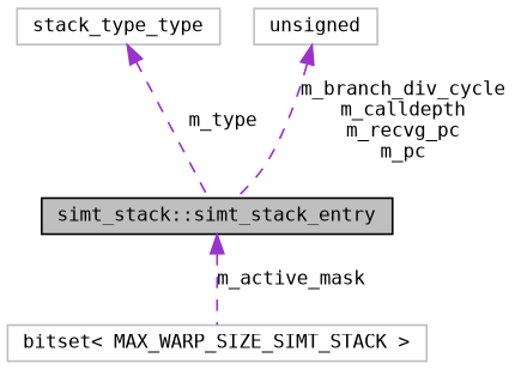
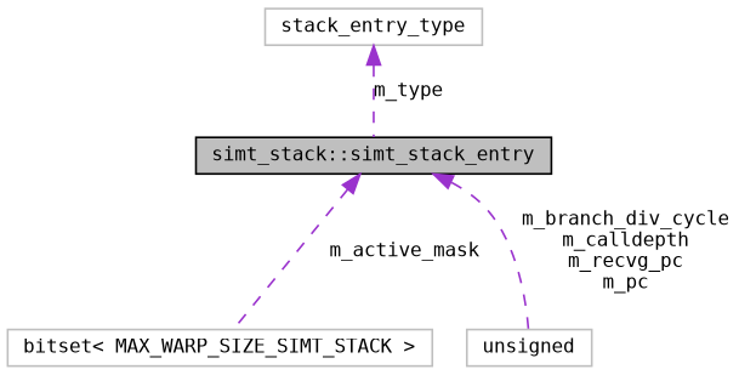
  digraph {
    fontname="DejaVu Sans Mono"
    node [color=grey75 fontname="DejaVu Sans Mono" fontsize=10 shape=record]
    edge [color=darkorchid3 dir=back fontname="DejaVu Sans Mono" fontsize=10 labelfontname=FreeSans labelfontsize=10 style=dashed]
    n1 [color=black fillcolor=grey75 fontcolor=black height=0.2 label="simt_stack::simt_stack_entry" style=filled width=0.4]
    n2 [height=0.2 label="bitset\< MAX_WARP_SIZE_SIMT_STACK \>" width=0.4]
-   n3 [height=0.2 label=stack_type_type width=0.4]
+   n3 [height=0.2 label=stack_entry_type width=0.4]
    n4 [height=0.2 label=unsigned width=0.4]
    n1 -> n2 [label=m_active_mask]
    n3 -> n1 [label=m_type]
-   n4 -> n1 [label="m_branch_div_cycle\nm_calldepth\nm_recvg_pc\nm_pc"]
+   n1 -> n4 [label="m_branch_div_cycle\nm_calldepth\nm_recvg_pc\nm_pc"]
  }
